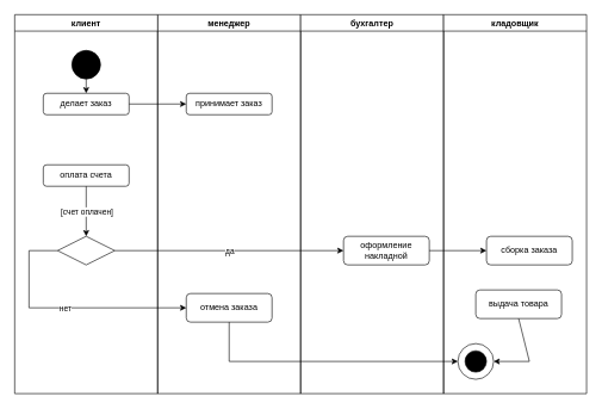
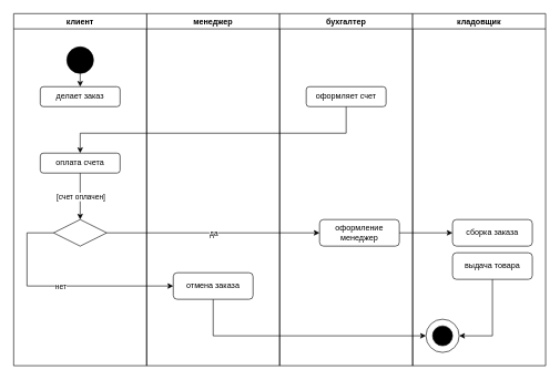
  <mxCell id="0" />
  <mxCell id="1" parent="0" />
  <mxCell id="2" value="менеджер" style="swimlane;" vertex="1" parent="1"><mxGeometry x="220" y="20" width="200" height="530" as="geometry" /></mxCell>
  <mxCell id="3" value="клиент" style="swimlane;" vertex="1" parent="2"><mxGeometry x="-200" width="200" height="530" as="geometry" /></mxCell>
  <mxCell id="4" value="" style="ellipse;whiteSpace=wrap;html=1;aspect=fixed;fillColor=#000000;" vertex="1" parent="3"><mxGeometry x="80" y="50" width="40" height="40" as="geometry" /></mxCell>
  <mxCell id="5" value="делает заказ" style="rounded=1;whiteSpace=wrap;html=1;fillColor=#FFFFFF;" vertex="1" parent="3"><mxGeometry x="40" y="110" width="120" height="30" as="geometry" /></mxCell>
  <mxCell id="6" value="" style="endArrow=classic;html=1;rounded=0;exitX=0.5;exitY=1;exitDx=0;exitDy=0;" edge="1" parent="3" source="4" target="5"><mxGeometry width="50" height="50" relative="1" as="geometry"><mxPoint x="480" y="130" as="sourcePoint" /><mxPoint x="100" y="130" as="targetPoint" /></mxGeometry></mxCell>
  <mxCell id="7" value="оплата счета" style="rounded=1;whiteSpace=wrap;html=1;fillColor=#FFFFFF;" vertex="1" parent="3"><mxGeometry x="40" y="210" width="120" height="30" as="geometry" /></mxCell>
  <mxCell id="8" value="" style="rhombus;whiteSpace=wrap;html=1;fillColor=#FFFFFF;" vertex="1" parent="3"><mxGeometry x="60" y="310" width="80" height="40" as="geometry" /></mxCell>
  <mxCell id="9" value="" style="endArrow=classic;html=1;rounded=0;exitX=0.5;exitY=1;exitDx=0;exitDy=0;" edge="1" parent="3" source="7" target="8"><mxGeometry relative="1" as="geometry"><mxPoint x="440" y="170" as="sourcePoint" /><mxPoint x="100" y="290" as="targetPoint" /></mxGeometry></mxCell>
  <mxCell id="10" value="[счет оплачен]" style="edgeLabel;resizable=0;html=1;align=center;verticalAlign=middle;fillColor=#FFFFFF;" connectable="0" vertex="1" parent="9"><mxGeometry relative="1" as="geometry" /></mxCell>
- <mxCell id="11" value="принимает заказ" style="rounded=1;whiteSpace=wrap;html=1;fillColor=#FFFFFF;" vertex="1" parent="2"><mxGeometry x="40" y="110" width="120" height="30" as="geometry" /></mxCell>
- <mxCell id="12" value="" style="endArrow=classic;html=1;rounded=0;exitX=1;exitY=0.5;exitDx=0;exitDy=0;" edge="1" parent="2" source="5" target="11"><mxGeometry width="50" height="50" relative="1" as="geometry"><mxPoint x="280" y="130" as="sourcePoint" /><mxPoint x="20" y="125" as="targetPoint" /></mxGeometry></mxCell>
  <mxCell id="13" value="отмена заказа" style="rounded=1;whiteSpace=wrap;html=1;fillColor=#FFFFFF;" vertex="1" parent="2"><mxGeometry x="40" y="390" width="120" height="40" as="geometry" /></mxCell>
  <mxCell id="14" value="" style="endArrow=classic;html=1;rounded=0;exitX=0;exitY=0.5;exitDx=0;exitDy=0;" edge="1" parent="2" source="8" target="13"><mxGeometry relative="1" as="geometry"><mxPoint x="240" y="370" as="sourcePoint" /><mxPoint x="30" y="410" as="targetPoint" /><Array as="points"><mxPoint x="-180" y="330" /><mxPoint x="-180" y="410" /></Array></mxGeometry></mxCell>
  <mxCell id="15" value="нет" style="edgeLabel;resizable=0;html=1;align=center;verticalAlign=middle;fillColor=#000000;" connectable="0" vertex="1" parent="14"><mxGeometry relative="1" as="geometry" /></mxCell>
  <mxCell id="16" value="бухгалтер" style="swimlane;" vertex="1" parent="1"><mxGeometry x="420" y="20" width="200" height="530" as="geometry" /></mxCell>
- <mxCell id="18" value="оформление накладной" style="rounded=1;whiteSpace=wrap;html=1;fillColor=#FFFFFF;" vertex="1" parent="16"><mxGeometry x="60" y="310" width="120" height="40" as="geometry" /></mxCell>
+ <mxCell id="17" value="оформляет счет" style="rounded=1;whiteSpace=wrap;html=1;fillColor=#FFFFFF;" vertex="1" parent="16"><mxGeometry x="40" y="110" width="120" height="30" as="geometry" /></mxCell>
+ <mxCell id="18" value="оформление менеджер" style="rounded=1;whiteSpace=wrap;html=1;fillColor=#FFFFFF;" vertex="1" parent="16"><mxGeometry x="60" y="310" width="120" height="40" as="geometry" /></mxCell>
  <mxCell id="19" value="кладовщик" style="swimlane;" vertex="1" parent="1"><mxGeometry x="620" y="20" width="200" height="530" as="geometry" /></mxCell>
  <mxCell id="20" value="сборка заказа" style="rounded=1;whiteSpace=wrap;html=1;fillColor=#FFFFFF;" vertex="1" parent="19"><mxGeometry x="60" y="310" width="120" height="40" as="geometry" /></mxCell>
- <mxCell id="21" value="выдача товара" style="rounded=1;whiteSpace=wrap;html=1;fillColor=#FFFFFF;" vertex="1" parent="19"><mxGeometry x="45" y="385" width="120" height="40" as="geometry" /></mxCell>
+ <mxCell id="21" value="выдача товара" style="rounded=1;whiteSpace=wrap;html=1;fillColor=#FFFFFF;" vertex="1" parent="19"><mxGeometry x="60" y="360" width="120" height="40" as="geometry" /></mxCell>
  <mxCell id="22" value="" style="ellipse;whiteSpace=wrap;html=1;aspect=fixed;fillColor=#FFFFFF;" vertex="1" parent="19"><mxGeometry x="20" y="460" width="50" height="50" as="geometry" /></mxCell>
  <mxCell id="23" value="" style="endArrow=classic;html=1;rounded=0;exitX=0.5;exitY=1;exitDx=0;exitDy=0;" edge="1" parent="19" source="21" target="22"><mxGeometry width="50" height="50" relative="1" as="geometry"><mxPoint x="-130" y="390" as="sourcePoint" /><mxPoint x="50" y="480" as="targetPoint" /><Array as="points"><mxPoint x="120" y="485" /></Array></mxGeometry></mxCell>
  <mxCell id="24" value="" style="ellipse;whiteSpace=wrap;html=1;aspect=fixed;fillColor=#000000;" vertex="1" parent="19"><mxGeometry x="30" y="470" width="30" height="30" as="geometry" /></mxCell>
+ <mxCell id="25" value="" style="endArrow=classic;html=1;rounded=0;exitX=0.5;exitY=1;exitDx=0;exitDy=0;" edge="1" parent="1" source="17" target="7"><mxGeometry width="50" height="50" relative="1" as="geometry"><mxPoint x="500" y="150" as="sourcePoint" /><mxPoint x="120" y="240" as="targetPoint" /><Array as="points"><mxPoint x="520" y="200" /><mxPoint x="120" y="200" /></Array></mxGeometry></mxCell>
  <mxCell id="26" value="" style="endArrow=classic;html=1;rounded=0;exitX=1;exitY=0.5;exitDx=0;exitDy=0;" edge="1" parent="1" source="8" target="18"><mxGeometry relative="1" as="geometry"><mxPoint x="460" y="390" as="sourcePoint" /><mxPoint x="470" y="350" as="targetPoint" /></mxGeometry></mxCell>
  <mxCell id="27" value="да" style="edgeLabel;resizable=0;html=1;align=center;verticalAlign=middle;fillColor=#FFFFFF;" connectable="0" vertex="1" parent="26"><mxGeometry relative="1" as="geometry" /></mxCell>
  <mxCell id="28" value="" style="endArrow=classic;html=1;rounded=0;exitX=1;exitY=0.5;exitDx=0;exitDy=0;" edge="1" parent="1" source="18" target="20"><mxGeometry width="50" height="50" relative="1" as="geometry"><mxPoint x="490" y="410" as="sourcePoint" /><mxPoint x="670" y="350" as="targetPoint" /></mxGeometry></mxCell>
  <mxCell id="29" value="" style="endArrow=classic;html=1;rounded=0;exitX=0.5;exitY=1;exitDx=0;exitDy=0;entryX=0;entryY=0.5;entryDx=0;entryDy=0;" edge="1" parent="1" source="13" target="22"><mxGeometry width="50" height="50" relative="1" as="geometry"><mxPoint x="490" y="410" as="sourcePoint" /><mxPoint x="540" y="360" as="targetPoint" /><Array as="points"><mxPoint x="320" y="505" /></Array></mxGeometry></mxCell>
